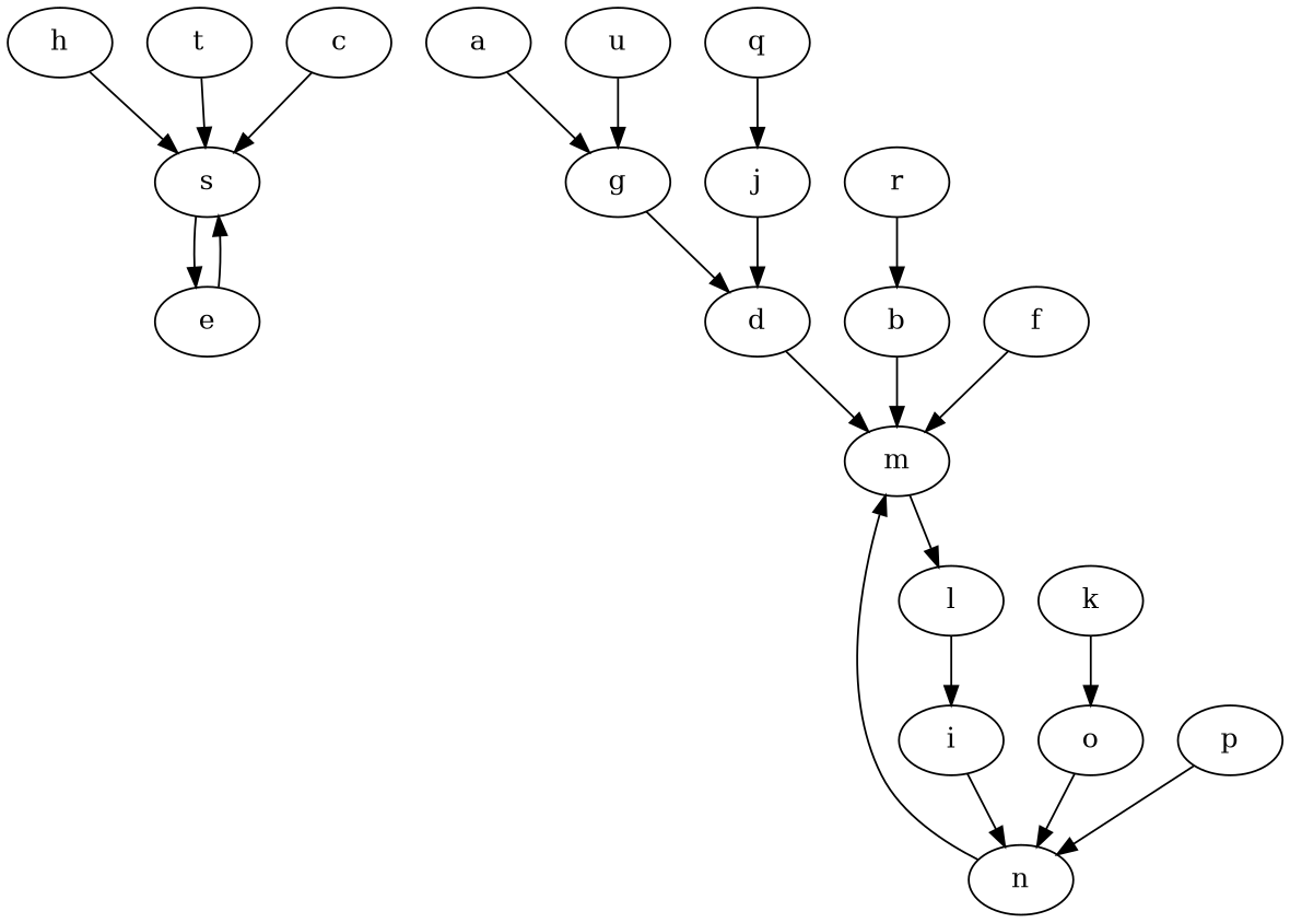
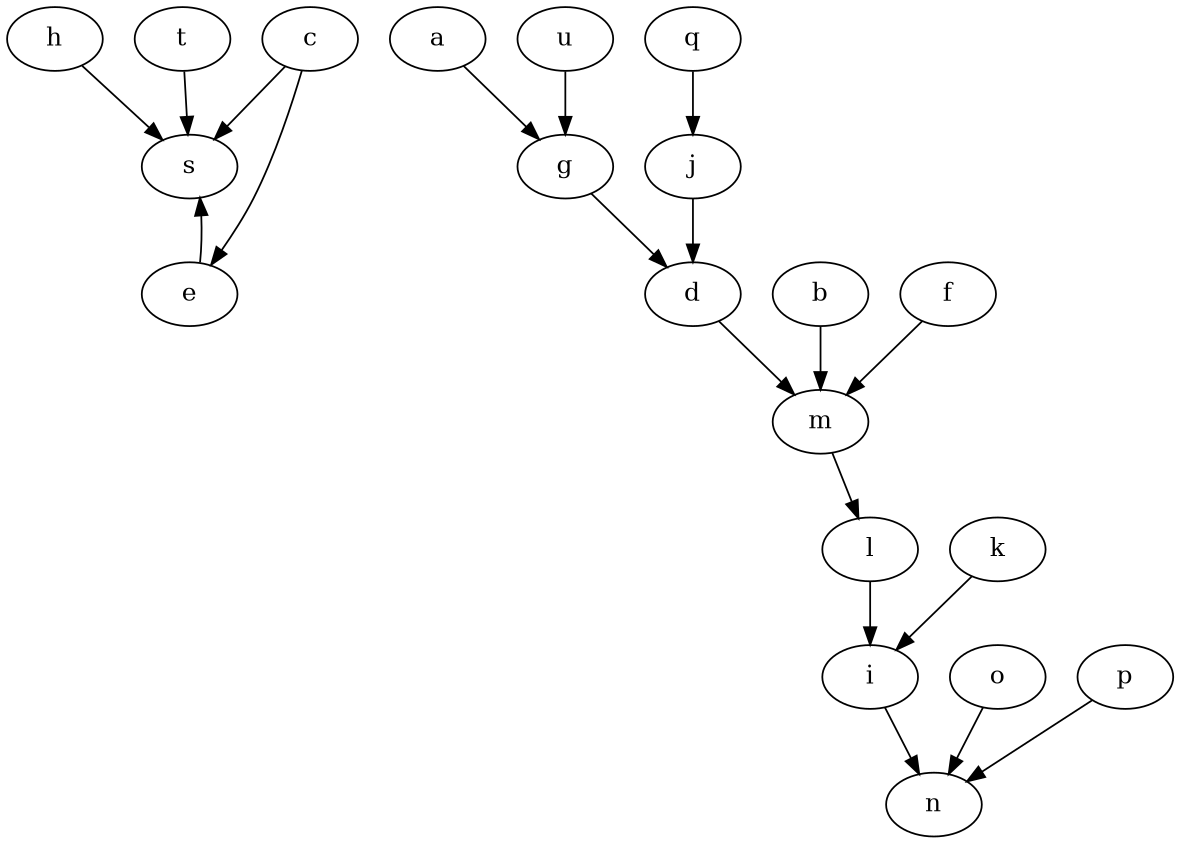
  digraph {
    h
    s
    e
    a
    g
    d
    m
    b
    l
    i
    n
    f
    q
    j
    c
    k
    o
    u
-   r
    p
    t
    h -> s
-   s -> e
+   c -> e
    e -> s
    a -> g
    g -> d
    d -> m
    m -> l
    b -> m
    l -> i
    i -> n
-   n -> m
    f -> m
    q -> j
    j -> d
    c -> s
-   k -> o
+   k -> i
    o -> n
    u -> g
-   r -> b
    p -> n
    t -> s
  }
